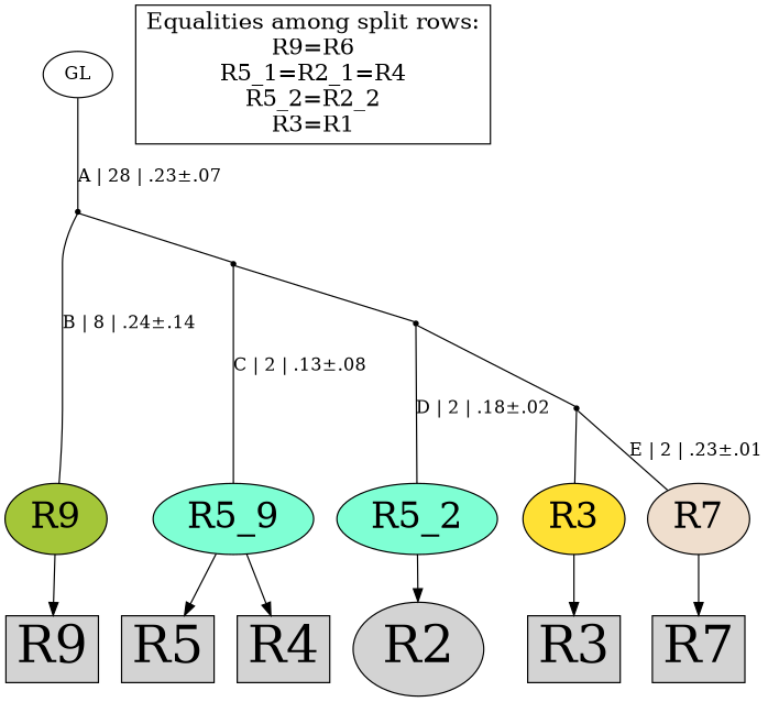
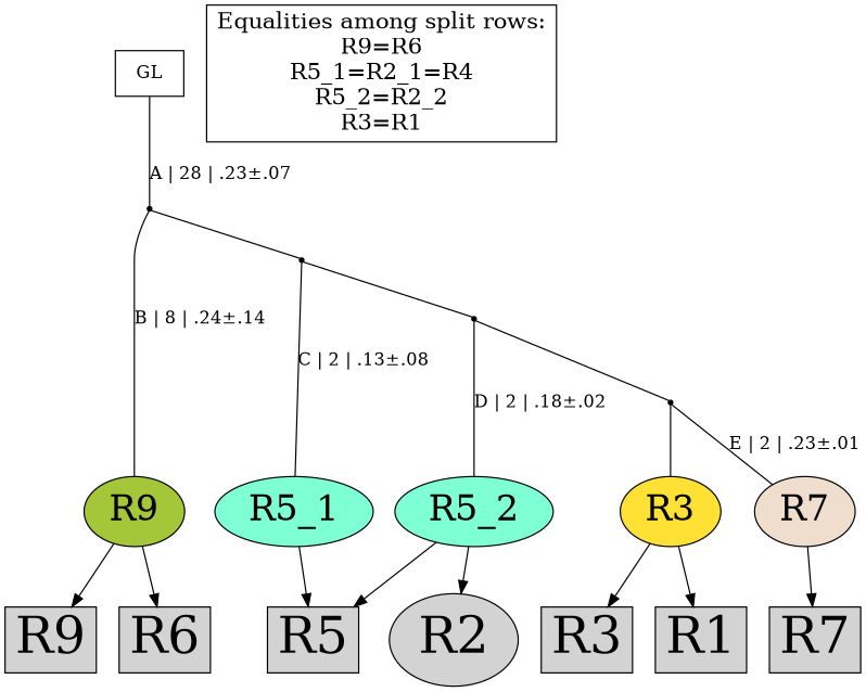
  digraph {
    node [fontsize=40 shape=box style=filled]
    edge [arrowhead=normal]
    n1 [fillcolor="#a4c639" fontsize=28 label=R9 shape=oval]
-   n2 [fillcolor="#7fffd4" fontsize=28 label=R5_9 shape=oval]
+   n2 [fillcolor="#7fffd4" fontsize=28 label=R5_1 shape=oval]
    n3 [fillcolor="#7fffd4" fontsize=28 label=R5_2 shape=oval]
    n4 [fillcolor="#ffe135" fontsize=28 label=R3 shape=oval]
    n5 [fillcolor="#efdecd" fontsize=28 label=R7 shape=oval]
    n6 [label=R9]
+   n7 [label=R6]
    n8 [label=R5]
-   n9 [label=R4]
    n10 [label=R2 shape=ellipse]
    n11 [label=R3]
+   n12 [label=R1]
    n13 [label=R7]
    n14 [fontsize=18 label="Equalities among split rows:\nR9=R6\nR5_1=R2_1=R4\nR5_2=R2_2\nR3=R1\n" style=""]
    Int1 [fillcolor=black shape=point fontsize=""]
    Int2 [fillcolor=black shape=point fontsize=""]
    Int3 [fillcolor=black shape=point fontsize=""]
    Int4 [fillcolor=black shape=point fontsize=""]
-   n19 [fillcolor=white label=GL shape=ellipse fontsize=""]
+   n19 [fillcolor=white label=GL fontsize=""]
    subgraph sub_1 {
      rank=same
      n1
      n2
      n3
      n4
      n5
    }
    n1 -> n6
+   n1 -> n7
    n2 -> n8
-   n2 -> n9
+   n3 -> n8
    n3 -> n10
    n4 -> n11
+   n4 -> n12
    n5 -> n13
    Int1 -> n4 [arrowhead=none]
    Int1 -> n5 [arrowhead=none label="E | 2 | .23±.01"]
    Int2 -> n3 [arrowhead=none label="D | 2 | .18±.02"]
    Int2 -> Int1 [arrowhead=none]
    Int3 -> n2 [arrowhead=none label="C | 2 | .13±.08"]
    Int3 -> Int2 [arrowhead=none]
    Int4 -> n1 [arrowhead=none label="B | 8 | .24±.14"]
    Int4 -> Int3 [arrowhead=none]
    n19 -> Int4 [arrowhead=none label="A | 28 | .23±.07"]
  }
